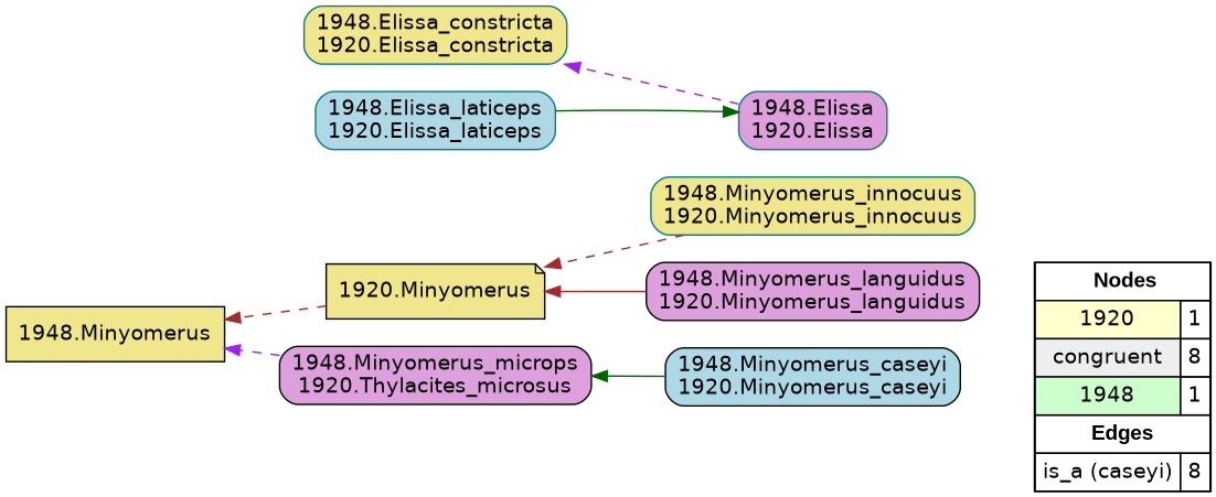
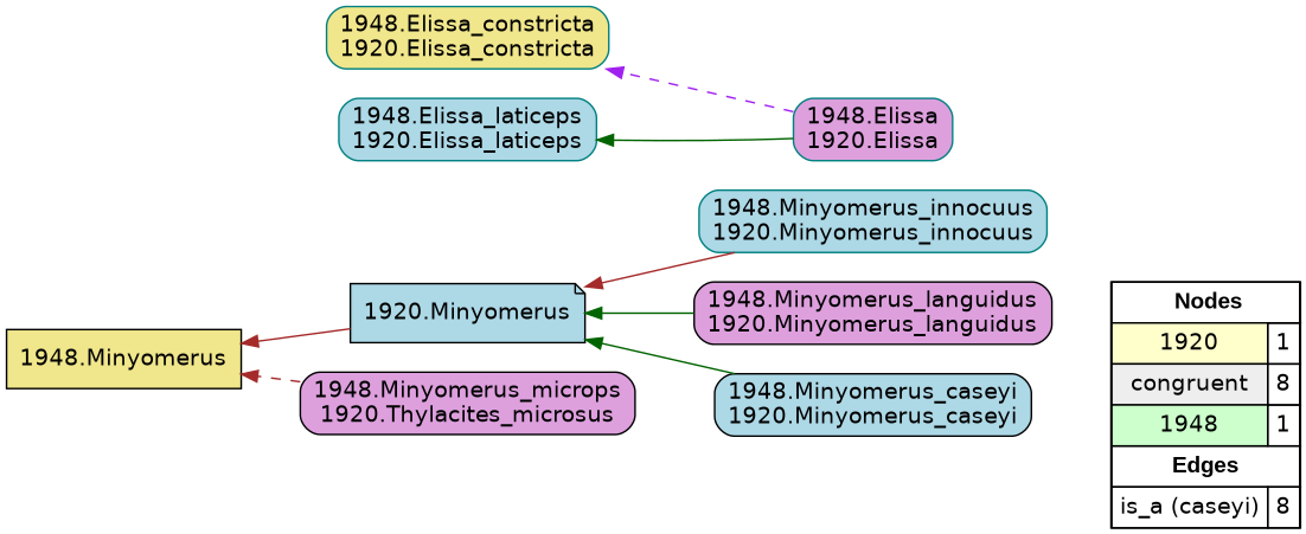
  digraph {
    rankdir=RL
    node [fillcolor=lightblue fontname=helvetica shape=box style="filled,rounded" color=black]
    edge [arrowhead=normal color=brown constraint=true penwidth=1 style=bold]
    n1 [fillcolor=white label=<   <TABLE BORDER="0" CELLBORDER="1" CELLSPACING="0" CELLPADDING="4">  <TR> <TD COLSPAN="2"><font face="Arial Black"> Nodes</font></TD> </TR>  <TR>   <TD bgcolor="#FFFFCC" fontname="helvetica">1920</TD>   <TD>1</TD>   </TR>  <TR>   <TD bgcolor="#EEEEEE" fontname="helvetica">congruent</TD>   <TD>8</TD>   </TR>  <TR>   <TD bgcolor="#CCFFCC" fontname="helvetica">1948</TD>   <TD>1</TD>   </TR>  <TR> <TD COLSPAN="2"><font face = "Arial Black"> Edges </font></TD> </TR>  <TR>   <TD><font color ="#000000">is_a (caseyi)</font></TD><TD>8</TD> </TR> </TABLE>   > margin=0 style=filled color=""]
-   "1920.Minyomerus" [fillcolor=khaki shape=note style=filled]
+   "1920.Minyomerus" [shape=note style=filled]
    "1948.Minyomerus" [fillcolor=khaki style=filled]
    "1948.Minyomerus_caseyi\n1920.Minyomerus_caseyi"
    "1948.Minyomerus_microps\n1920.Thylacites_microsus" [fillcolor=plum]
    "1948.Elissa_constricta\n1920.Elissa_constricta" [color=teal fillcolor=khaki]
    "1948.Elissa\n1920.Elissa" [color=teal fillcolor=plum]
-   "1948.Minyomerus_innocuus\n1920.Minyomerus_innocuus" [color=teal fillcolor=khaki]
+   "1948.Minyomerus_innocuus\n1920.Minyomerus_innocuus" [color=teal]
    "1948.Elissa_laticeps\n1920.Elissa_laticeps" [color=teal]
    "1948.Minyomerus_languidus\n1920.Minyomerus_languidus" [fillcolor=plum]
    subgraph sub_1 {
      rank=source
      n1
    }
-   "1920.Minyomerus" -> "1948.Minyomerus" [style=dashed]
-   "1948.Minyomerus_caseyi\n1920.Minyomerus_caseyi" -> "1948.Minyomerus_microps\n1920.Thylacites_microsus" [color=darkgreen]
-   "1948.Minyomerus_microps\n1920.Thylacites_microsus" -> "1948.Minyomerus" [color=purple style=dashed]
+   "1920.Minyomerus" -> "1948.Minyomerus"
+   "1948.Minyomerus_caseyi\n1920.Minyomerus_caseyi" -> "1920.Minyomerus" [color=darkgreen]
+   "1948.Minyomerus_microps\n1920.Thylacites_microsus" -> "1948.Minyomerus" [style=dashed]
    "1948.Elissa\n1920.Elissa" -> "1948.Elissa_constricta\n1920.Elissa_constricta" [color=purple style=dashed]
-   "1948.Minyomerus_innocuus\n1920.Minyomerus_innocuus" -> "1920.Minyomerus" [style=dashed]
-   "1948.Elissa_laticeps\n1920.Elissa_laticeps" -> "1948.Elissa\n1920.Elissa" [color=darkgreen]
-   "1948.Minyomerus_languidus\n1920.Minyomerus_languidus" -> "1920.Minyomerus"
+   "1948.Minyomerus_innocuus\n1920.Minyomerus_innocuus" -> "1920.Minyomerus"
+   "1948.Elissa\n1920.Elissa" -> "1948.Elissa_laticeps\n1920.Elissa_laticeps" [color=darkgreen]
+   "1948.Minyomerus_languidus\n1920.Minyomerus_languidus" -> "1920.Minyomerus" [color=darkgreen]
  }
